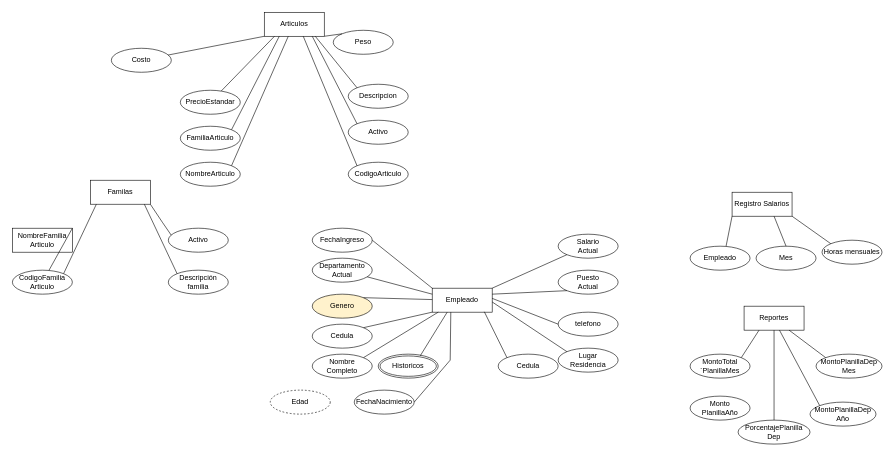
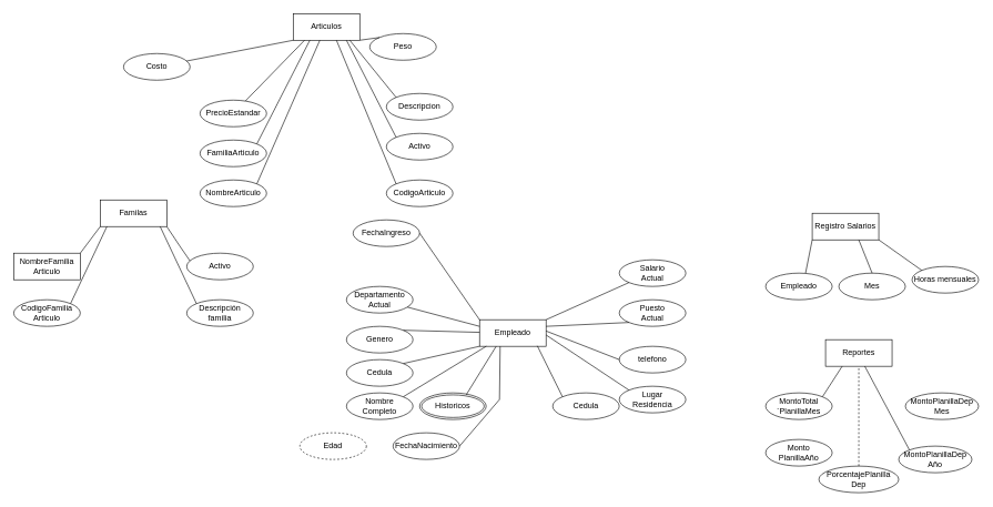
  <mxCell id="0" />
  <mxCell id="1" parent="0" />
  <mxCell id="2" value="Empleado" style="whiteSpace=wrap;html=1;align=center;" vertex="1" parent="1"><mxGeometry x="720" y="480" width="100" height="40" as="geometry" /></mxCell>
  <mxCell id="3" value="Cedula" style="ellipse;whiteSpace=wrap;html=1;align=center;" vertex="1" parent="1"><mxGeometry x="520" y="540" width="100" height="40" as="geometry" /></mxCell>
  <mxCell id="4" value="Historicos" style="ellipse;shape=doubleEllipse;margin=3;whiteSpace=wrap;html=1;align=center;" vertex="1" parent="1"><mxGeometry x="630" y="590" width="100" height="40" as="geometry" /></mxCell>
  <mxCell id="5" value="Nombre&lt;div&gt;Completo&lt;/div&gt;" style="ellipse;whiteSpace=wrap;html=1;align=center;" vertex="1" parent="1"><mxGeometry x="520" y="590" width="100" height="40" as="geometry" /></mxCell>
- <mxCell id="6" value="Genero" style="ellipse;whiteSpace=wrap;html=1;align=center;fillColor=#fff2cc;" vertex="1" parent="1"><mxGeometry x="520" y="490" width="100" height="40" as="geometry" /></mxCell>
+ <mxCell id="6" value="Genero" style="ellipse;whiteSpace=wrap;html=1;align=center;" vertex="1" parent="1"><mxGeometry x="520" y="490" width="100" height="40" as="geometry" /></mxCell>
  <mxCell id="7" value="FechaNacimiento" style="ellipse;whiteSpace=wrap;html=1;align=center;" vertex="1" parent="1"><mxGeometry x="590" y="650" width="100" height="40" as="geometry" /></mxCell>
  <mxCell id="8" value="Cedula" style="ellipse;whiteSpace=wrap;html=1;align=center;" vertex="1" parent="1"><mxGeometry x="830" y="590" width="100" height="40" as="geometry" /></mxCell>
  <mxCell id="9" value="Edad" style="ellipse;whiteSpace=wrap;html=1;align=center;dashed=1;" vertex="1" parent="1"><mxGeometry x="450" y="650" width="100" height="40" as="geometry" /></mxCell>
  <mxCell id="10" value="Lugar&lt;div&gt;Residencia&lt;/div&gt;" style="ellipse;whiteSpace=wrap;html=1;align=center;" vertex="1" parent="1"><mxGeometry x="930" y="580" width="100" height="40" as="geometry" /></mxCell>
  <mxCell id="11" value="telefono" style="ellipse;whiteSpace=wrap;html=1;align=center;" vertex="1" parent="1"><mxGeometry x="930" y="520" width="100" height="40" as="geometry" /></mxCell>
- <mxCell id="12" value="FechaIngreso" style="ellipse;whiteSpace=wrap;html=1;align=center;" vertex="1" parent="1"><mxGeometry x="520" y="380" width="100" height="40" as="geometry" /></mxCell>
+ <mxCell id="12" value="FechaIngreso" style="ellipse;whiteSpace=wrap;html=1;align=center;" vertex="1" parent="1"><mxGeometry x="530" y="330" width="100" height="40" as="geometry" /></mxCell>
  <mxCell id="13" value="Salario&lt;div&gt;Actual&lt;/div&gt;" style="ellipse;whiteSpace=wrap;html=1;align=center;" vertex="1" parent="1"><mxGeometry x="930" y="390" width="100" height="40" as="geometry" /></mxCell>
  <mxCell id="14" value="&lt;div&gt;Puesto&lt;/div&gt;&lt;div&gt;Actual&lt;/div&gt;" style="ellipse;whiteSpace=wrap;html=1;align=center;" vertex="1" parent="1"><mxGeometry x="930" y="450" width="100" height="40" as="geometry" /></mxCell>
  <mxCell id="15" value="&lt;div&gt;Departamento&lt;/div&gt;&lt;div&gt;Actual&lt;/div&gt;" style="ellipse;whiteSpace=wrap;html=1;align=center;" vertex="1" parent="1"><mxGeometry x="520" y="430" width="100" height="40" as="geometry" /></mxCell>
  <mxCell id="16" value="" style="endArrow=none;html=1;rounded=0;entryX=0;entryY=0;entryDx=0;entryDy=0;exitX=1;exitY=0.5;exitDx=0;exitDy=0;" edge="1" parent="1" source="12" target="2"><mxGeometry relative="1" as="geometry"><mxPoint x="640" y="430" as="sourcePoint" /><mxPoint x="800" y="430" as="targetPoint" /></mxGeometry></mxCell>
  <mxCell id="17" value="" style="endArrow=none;html=1;rounded=0;entryX=0;entryY=0;entryDx=0;entryDy=0;" edge="1" parent="1" source="15"><mxGeometry relative="1" as="geometry"><mxPoint x="620" y="410" as="sourcePoint" /><mxPoint x="720" y="490" as="targetPoint" /></mxGeometry></mxCell>
  <mxCell id="18" value="" style="endArrow=none;html=1;rounded=0;entryX=0;entryY=0;entryDx=0;entryDy=0;exitX=1;exitY=0;exitDx=0;exitDy=0;" edge="1" parent="1" source="6"><mxGeometry relative="1" as="geometry"><mxPoint x="612" y="470" as="sourcePoint" /><mxPoint x="720" y="499" as="targetPoint" /></mxGeometry></mxCell>
  <mxCell id="19" value="" style="endArrow=none;html=1;rounded=0;entryX=0;entryY=1;entryDx=0;entryDy=0;exitX=1;exitY=0;exitDx=0;exitDy=0;" edge="1" parent="1" source="3" target="2"><mxGeometry relative="1" as="geometry"><mxPoint x="605" y="530" as="sourcePoint" /><mxPoint x="720" y="533" as="targetPoint" /></mxGeometry></mxCell>
  <mxCell id="20" value="" style="endArrow=none;html=1;rounded=0;entryX=0.102;entryY=0.998;entryDx=0;entryDy=0;exitX=1;exitY=0;exitDx=0;exitDy=0;entryPerimeter=0;" edge="1" parent="1" source="5" target="2"><mxGeometry relative="1" as="geometry"><mxPoint x="622.5" y="566" as="sourcePoint" /><mxPoint x="737.5" y="540" as="targetPoint" /></mxGeometry></mxCell>
  <mxCell id="21" value="" style="endArrow=none;html=1;rounded=0;entryX=0.25;entryY=1;entryDx=0;entryDy=0;exitX=0.7;exitY=0.072;exitDx=0;exitDy=0;exitPerimeter=0;" edge="1" parent="1" source="4" target="2"><mxGeometry relative="1" as="geometry"><mxPoint x="750" y="606" as="sourcePoint" /><mxPoint x="875" y="530" as="targetPoint" /></mxGeometry></mxCell>
  <mxCell id="22" value="" style="endArrow=none;html=1;rounded=0;entryX=0.869;entryY=0.983;entryDx=0;entryDy=0;exitX=0;exitY=0;exitDx=0;exitDy=0;entryPerimeter=0;" edge="1" parent="1" source="8" target="2"><mxGeometry relative="1" as="geometry"><mxPoint x="778" y="610" as="sourcePoint" /><mxPoint x="820" y="540" as="targetPoint" /></mxGeometry></mxCell>
  <mxCell id="23" value="" style="endArrow=none;html=1;rounded=0;entryX=0.869;entryY=0.983;entryDx=0;entryDy=0;entryPerimeter=0;exitX=1;exitY=0.5;exitDx=0;exitDy=0;" edge="1" parent="1" source="7"><mxGeometry relative="1" as="geometry"><mxPoint x="730" y="670" as="sourcePoint" /><mxPoint x="751" y="520" as="targetPoint" /><Array as="points"><mxPoint x="750" y="600" /></Array></mxGeometry></mxCell>
  <mxCell id="24" value="" style="endArrow=none;html=1;rounded=0;entryX=0.869;entryY=0.983;entryDx=0;entryDy=0;exitX=0;exitY=0;exitDx=0;exitDy=0;entryPerimeter=0;" edge="1" parent="1" source="10"><mxGeometry relative="1" as="geometry"><mxPoint x="858" y="580" as="sourcePoint" /><mxPoint x="820" y="503" as="targetPoint" /></mxGeometry></mxCell>
  <mxCell id="25" value="" style="endArrow=none;html=1;rounded=0;entryX=0.869;entryY=0.983;entryDx=0;entryDy=0;exitX=0;exitY=0.5;exitDx=0;exitDy=0;entryPerimeter=0;" edge="1" parent="1" source="11"><mxGeometry relative="1" as="geometry"><mxPoint x="945" y="580" as="sourcePoint" /><mxPoint x="820" y="497" as="targetPoint" /></mxGeometry></mxCell>
  <mxCell id="26" value="" style="endArrow=none;html=1;rounded=0;entryX=0.869;entryY=0.983;entryDx=0;entryDy=0;exitX=0;exitY=1;exitDx=0;exitDy=0;entryPerimeter=0;" edge="1" parent="1" source="14"><mxGeometry relative="1" as="geometry"><mxPoint x="930" y="533" as="sourcePoint" /><mxPoint x="820" y="490" as="targetPoint" /></mxGeometry></mxCell>
  <mxCell id="27" value="" style="endArrow=none;html=1;rounded=0;entryX=0.869;entryY=0.983;entryDx=0;entryDy=0;exitX=0;exitY=1;exitDx=0;exitDy=0;entryPerimeter=0;" edge="1" parent="1" source="13"><mxGeometry relative="1" as="geometry"><mxPoint x="945" y="474" as="sourcePoint" /><mxPoint x="820" y="480" as="targetPoint" /></mxGeometry></mxCell>
  <mxCell id="28" value="Registro Salarios" style="whiteSpace=wrap;html=1;align=center;" vertex="1" parent="1"><mxGeometry x="1220" y="320" width="100" height="40" as="geometry" /></mxCell>
  <mxCell id="29" value="Mes" style="ellipse;whiteSpace=wrap;html=1;align=center;" vertex="1" parent="1"><mxGeometry x="1260" y="410" width="100" height="40" as="geometry" /></mxCell>
  <mxCell id="30" value="Empleado" style="ellipse;whiteSpace=wrap;html=1;align=center;" vertex="1" parent="1"><mxGeometry x="1150" y="410" width="100" height="40" as="geometry" /></mxCell>
  <mxCell id="31" value="Horas mensuales" style="ellipse;whiteSpace=wrap;html=1;align=center;" vertex="1" parent="1"><mxGeometry x="1370" y="400" width="100" height="40" as="geometry" /></mxCell>
  <mxCell id="32" value="" style="endArrow=none;html=1;rounded=0;entryX=0.6;entryY=0;entryDx=0;entryDy=0;exitX=0;exitY=1;exitDx=0;exitDy=0;entryPerimeter=0;" edge="1" parent="1" target="30"><mxGeometry relative="1" as="geometry"><mxPoint x="1220" y="360" as="sourcePoint" /><mxPoint x="1095" y="416" as="targetPoint" /></mxGeometry></mxCell>
  <mxCell id="33" value="" style="endArrow=none;html=1;rounded=0;entryX=0.5;entryY=0;entryDx=0;entryDy=0;exitX=0;exitY=1;exitDx=0;exitDy=0;" edge="1" parent="1" target="29"><mxGeometry relative="1" as="geometry"><mxPoint x="1290" y="360" as="sourcePoint" /><mxPoint x="1280" y="410" as="targetPoint" /></mxGeometry></mxCell>
  <mxCell id="34" value="" style="endArrow=none;html=1;rounded=0;entryX=0;entryY=0;entryDx=0;entryDy=0;exitX=0;exitY=1;exitDx=0;exitDy=0;" edge="1" parent="1" target="31"><mxGeometry relative="1" as="geometry"><mxPoint x="1320" y="360" as="sourcePoint" /><mxPoint x="1350" y="420" as="targetPoint" /></mxGeometry></mxCell>
  <mxCell id="35" value="Reportes" style="whiteSpace=wrap;html=1;align=center;" vertex="1" parent="1"><mxGeometry x="1240" y="510" width="100" height="40" as="geometry" /></mxCell>
  <mxCell id="36" value="MontoTotal&lt;div&gt;´PlanillaMes&lt;/div&gt;" style="ellipse;whiteSpace=wrap;html=1;align=center;" vertex="1" parent="1"><mxGeometry x="1150" y="590" width="100" height="40" as="geometry" /></mxCell>
  <mxCell id="37" value="Monto&lt;div&gt;PlanillaAño&lt;/div&gt;" style="ellipse;whiteSpace=wrap;html=1;align=center;" vertex="1" parent="1"><mxGeometry x="1150" y="660" width="100" height="40" as="geometry" /></mxCell>
  <mxCell id="38" value="MontoPlanillaDep&lt;div&gt;Mes&lt;/div&gt;" style="ellipse;whiteSpace=wrap;html=1;align=center;" vertex="1" parent="1"><mxGeometry x="1360" y="590" width="110" height="40" as="geometry" /></mxCell>
  <mxCell id="39" value="MontoPlanillaDep&lt;div&gt;Año&lt;/div&gt;" style="ellipse;whiteSpace=wrap;html=1;align=center;" vertex="1" parent="1"><mxGeometry x="1350" y="670" width="110" height="40" as="geometry" /></mxCell>
  <mxCell id="40" value="PorcentajePlanilla&lt;div&gt;Dep&lt;/div&gt;" style="ellipse;whiteSpace=wrap;html=1;align=center;" vertex="1" parent="1"><mxGeometry x="1230" y="700" width="120" height="40" as="geometry" /></mxCell>
- <mxCell id="41" value="" style="endArrow=none;html=1;rounded=0;entryX=0.5;entryY=1;entryDx=0;entryDy=0;exitX=0.5;exitY=0;exitDx=0;exitDy=0;" edge="1" parent="1" source="40" target="35"><mxGeometry relative="1" as="geometry"><mxPoint x="1294.9" y="700" as="sourcePoint" /><mxPoint x="1285.1" y="553.6" as="targetPoint" /></mxGeometry></mxCell>
- <mxCell id="42" value="" style="endArrow=none;html=1;rounded=0;entryX=0.75;entryY=1;entryDx=0;entryDy=0;exitX=0;exitY=0;exitDx=0;exitDy=0;" edge="1" parent="1" source="38" target="35"><mxGeometry relative="1" as="geometry"><mxPoint x="1300" y="710" as="sourcePoint" /><mxPoint x="1300" y="560" as="targetPoint" /></mxGeometry></mxCell>
+ <mxCell id="41" value="" style="endArrow=none;html=1;rounded=0;entryX=0.5;entryY=1;entryDx=0;entryDy=0;exitX=0.5;exitY=0;exitDx=0;exitDy=0;dashed=1;" edge="1" parent="1" source="40" target="35"><mxGeometry relative="1" as="geometry"><mxPoint x="1294.9" y="700" as="sourcePoint" /><mxPoint x="1285.1" y="553.6" as="targetPoint" /></mxGeometry></mxCell>
  <mxCell id="43" value="" style="endArrow=none;html=1;rounded=0;entryX=0.75;entryY=1;entryDx=0;entryDy=0;exitX=0;exitY=0;exitDx=0;exitDy=0;" edge="1" parent="1" source="39"><mxGeometry relative="1" as="geometry"><mxPoint x="1360" y="596" as="sourcePoint" /><mxPoint x="1299" y="550" as="targetPoint" /></mxGeometry></mxCell>
  <mxCell id="44" value="" style="endArrow=none;html=1;rounded=0;entryX=0.25;entryY=1;entryDx=0;entryDy=0;exitX=1;exitY=0;exitDx=0;exitDy=0;" edge="1" parent="1" source="36" target="35"><mxGeometry relative="1" as="geometry"><mxPoint x="1281" y="606" as="sourcePoint" /><mxPoint x="1220" y="560" as="targetPoint" /></mxGeometry></mxCell>
  <mxCell id="45" value="Familas" style="whiteSpace=wrap;html=1;align=center;" vertex="1" parent="1"><mxGeometry x="150" y="300" width="100" height="40" as="geometry" /></mxCell>
  <mxCell id="46" value="NombreFamilia&lt;div&gt;Articulo&lt;/div&gt;" style="whiteSpace=wrap;html=1;align=center;rounded=0;" vertex="1" parent="1"><mxGeometry x="20" y="380" width="100" height="40" as="geometry" /></mxCell>
  <mxCell id="47" value="CodigoFamilia&lt;div&gt;Articulo&lt;/div&gt;" style="ellipse;whiteSpace=wrap;html=1;align=center;" vertex="1" parent="1"><mxGeometry x="20" y="450" width="100" height="40" as="geometry" /></mxCell>
  <mxCell id="48" value="Activo" style="ellipse;whiteSpace=wrap;html=1;align=center;" vertex="1" parent="1"><mxGeometry x="280" y="380" width="100" height="40" as="geometry" /></mxCell>
  <mxCell id="49" value="Descripción familia" style="ellipse;whiteSpace=wrap;html=1;align=center;" vertex="1" parent="1"><mxGeometry x="280" y="450" width="100" height="40" as="geometry" /></mxCell>
- <mxCell id="50" value="" style="endArrow=none;html=1;rounded=0;exitX=1;exitY=0;exitDx=0;exitDy=0;" edge="1" parent="1" source="46" target="47"><mxGeometry relative="1" as="geometry"><mxPoint x="130" y="370" as="sourcePoint" /><mxPoint x="230" y="450" as="targetPoint" /></mxGeometry></mxCell>
+ <mxCell id="50" value="" style="endArrow=none;html=1;rounded=0;entryX=0;entryY=1;entryDx=0;entryDy=0;exitX=1;exitY=0;exitDx=0;exitDy=0;" edge="1" parent="1" source="46" target="45"><mxGeometry relative="1" as="geometry"><mxPoint x="130" y="370" as="sourcePoint" /><mxPoint x="230" y="450" as="targetPoint" /></mxGeometry></mxCell>
  <mxCell id="51" value="" style="endArrow=none;html=1;rounded=0;entryX=1;entryY=1;entryDx=0;entryDy=0;exitX=0.048;exitY=0.288;exitDx=0;exitDy=0;exitPerimeter=0;" edge="1" parent="1" source="48" target="45"><mxGeometry relative="1" as="geometry"><mxPoint x="220" y="400" as="sourcePoint" /><mxPoint x="265" y="354" as="targetPoint" /><Array as="points"><mxPoint x="270" y="370" /></Array></mxGeometry></mxCell>
  <mxCell id="52" value="" style="endArrow=none;html=1;rounded=0;entryX=1;entryY=1;entryDx=0;entryDy=0;exitX=1;exitY=0;exitDx=0;exitDy=0;" edge="1" parent="1" source="47"><mxGeometry relative="1" as="geometry"><mxPoint x="195" y="392" as="sourcePoint" /><mxPoint x="160" y="340" as="targetPoint" /></mxGeometry></mxCell>
  <mxCell id="53" value="" style="endArrow=none;html=1;rounded=0;exitX=0;exitY=0;exitDx=0;exitDy=0;" edge="1" parent="1" source="49"><mxGeometry relative="1" as="geometry"><mxPoint x="172.5" y="480" as="sourcePoint" /><mxPoint x="240" y="340" as="targetPoint" /></mxGeometry></mxCell>
  <mxCell id="54" value="Articulos" style="whiteSpace=wrap;html=1;align=center;" vertex="1" parent="1"><mxGeometry x="440" y="20" width="100" height="40" as="geometry" /></mxCell>
  <mxCell id="55" value="NombreArticulo" style="ellipse;whiteSpace=wrap;html=1;align=center;" vertex="1" parent="1"><mxGeometry x="300" y="270" width="100" height="40" as="geometry" /></mxCell>
  <mxCell id="56" value="CodigoArticulo" style="ellipse;whiteSpace=wrap;html=1;align=center;" vertex="1" parent="1"><mxGeometry x="580" y="270" width="100" height="40" as="geometry" /></mxCell>
  <mxCell id="57" value="Activo" style="ellipse;whiteSpace=wrap;html=1;align=center;" vertex="1" parent="1"><mxGeometry x="580" y="200" width="100" height="40" as="geometry" /></mxCell>
  <mxCell id="58" value="Descripcion" style="ellipse;whiteSpace=wrap;html=1;align=center;" vertex="1" parent="1"><mxGeometry x="580" y="140" width="100" height="40" as="geometry" /></mxCell>
  <mxCell id="59" value="FamiliaArticulo" style="ellipse;whiteSpace=wrap;html=1;align=center;" vertex="1" parent="1"><mxGeometry x="300" y="210" width="100" height="40" as="geometry" /></mxCell>
  <mxCell id="60" value="Peso" style="ellipse;whiteSpace=wrap;html=1;align=center;" vertex="1" parent="1"><mxGeometry x="555" y="50" width="100" height="40" as="geometry" /></mxCell>
  <mxCell id="61" value="Costo" style="ellipse;whiteSpace=wrap;html=1;align=center;" vertex="1" parent="1"><mxGeometry x="185" y="80" width="100" height="40" as="geometry" /></mxCell>
  <mxCell id="62" value="PrecioEstandar" style="ellipse;whiteSpace=wrap;html=1;align=center;" vertex="1" parent="1"><mxGeometry x="300" y="150" width="100" height="40" as="geometry" /></mxCell>
  <mxCell id="63" value="" style="endArrow=none;html=1;rounded=0;entryX=1;entryY=1;entryDx=0;entryDy=0;" edge="1" parent="1" source="61"><mxGeometry relative="1" as="geometry"><mxPoint x="385" y="176" as="sourcePoint" /><mxPoint x="440" y="60" as="targetPoint" /></mxGeometry></mxCell>
  <mxCell id="64" value="" style="endArrow=none;html=1;rounded=0;entryX=0;entryY=0;entryDx=0;entryDy=0;exitX=1;exitY=1;exitDx=0;exitDy=0;" edge="1" parent="1" source="54" target="60"><mxGeometry relative="1" as="geometry"><mxPoint x="533" y="95" as="sourcePoint" /><mxPoint x="590" y="70" as="targetPoint" /></mxGeometry></mxCell>
  <mxCell id="65" value="" style="endArrow=none;html=1;rounded=0;entryX=1;entryY=1;entryDx=0;entryDy=0;" edge="1" parent="1" source="62"><mxGeometry relative="1" as="geometry"><mxPoint x="400" y="85" as="sourcePoint" /><mxPoint x="457" y="60" as="targetPoint" /></mxGeometry></mxCell>
  <mxCell id="66" value="" style="endArrow=none;html=1;rounded=0;entryX=0;entryY=0;entryDx=0;entryDy=0;exitX=1;exitY=1;exitDx=0;exitDy=0;" edge="1" parent="1" target="58"><mxGeometry relative="1" as="geometry"><mxPoint x="525" y="60" as="sourcePoint" /><mxPoint x="580" y="86" as="targetPoint" /></mxGeometry></mxCell>
  <mxCell id="67" value="" style="endArrow=none;html=1;rounded=0;entryX=0.25;entryY=1;entryDx=0;entryDy=0;exitX=1;exitY=0;exitDx=0;exitDy=0;" edge="1" parent="1" source="59" target="54"><mxGeometry relative="1" as="geometry"><mxPoint x="380" y="152" as="sourcePoint" /><mxPoint x="467" y="70" as="targetPoint" /></mxGeometry></mxCell>
  <mxCell id="68" value="" style="endArrow=none;html=1;rounded=0;entryX=0.25;entryY=1;entryDx=0;entryDy=0;exitX=0;exitY=0;exitDx=0;exitDy=0;" edge="1" parent="1" source="57"><mxGeometry relative="1" as="geometry"><mxPoint x="440" y="216" as="sourcePoint" /><mxPoint x="520" y="60" as="targetPoint" /></mxGeometry></mxCell>
  <mxCell id="69" value="" style="endArrow=none;html=1;rounded=0;entryX=0.25;entryY=1;entryDx=0;entryDy=0;exitX=1;exitY=0;exitDx=0;exitDy=0;" edge="1" parent="1" source="55"><mxGeometry relative="1" as="geometry"><mxPoint x="400" y="216" as="sourcePoint" /><mxPoint x="480" y="60" as="targetPoint" /><Array as="points" /></mxGeometry></mxCell>
  <mxCell id="70" value="" style="endArrow=none;html=1;rounded=0;entryX=0.25;entryY=1;entryDx=0;entryDy=0;exitX=0;exitY=0;exitDx=0;exitDy=0;" edge="1" parent="1" source="56"><mxGeometry relative="1" as="geometry"><mxPoint x="410" y="276" as="sourcePoint" /><mxPoint x="505" y="60" as="targetPoint" /><Array as="points" /></mxGeometry></mxCell>
